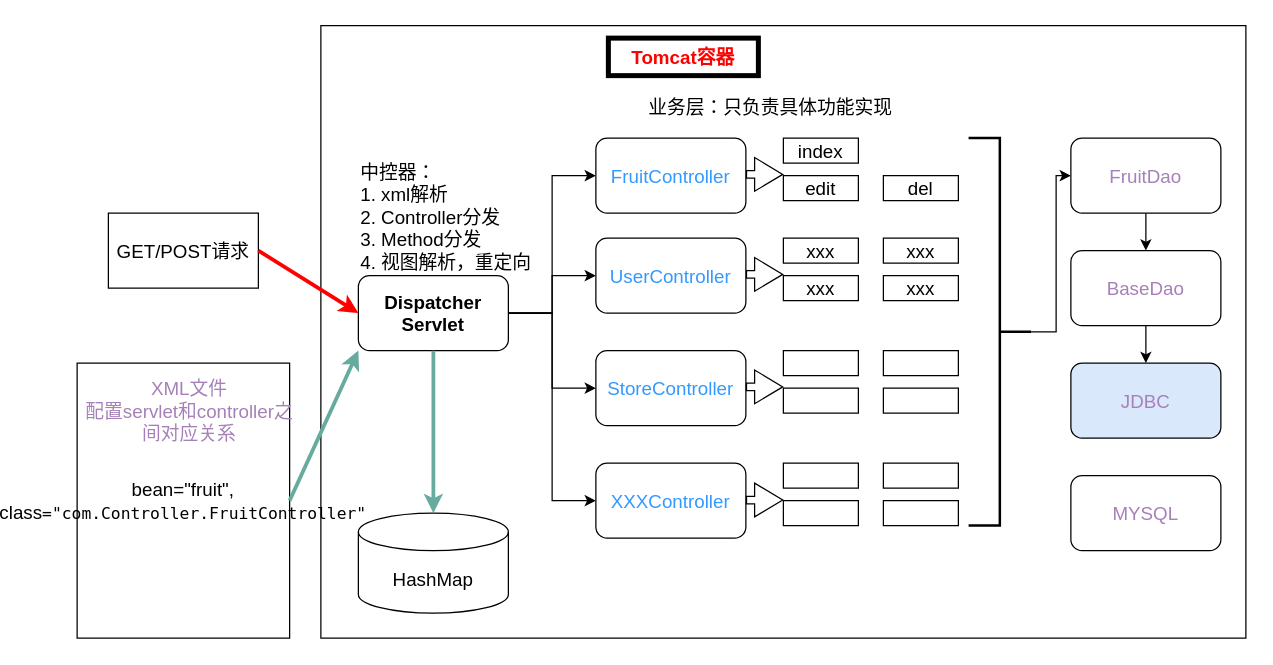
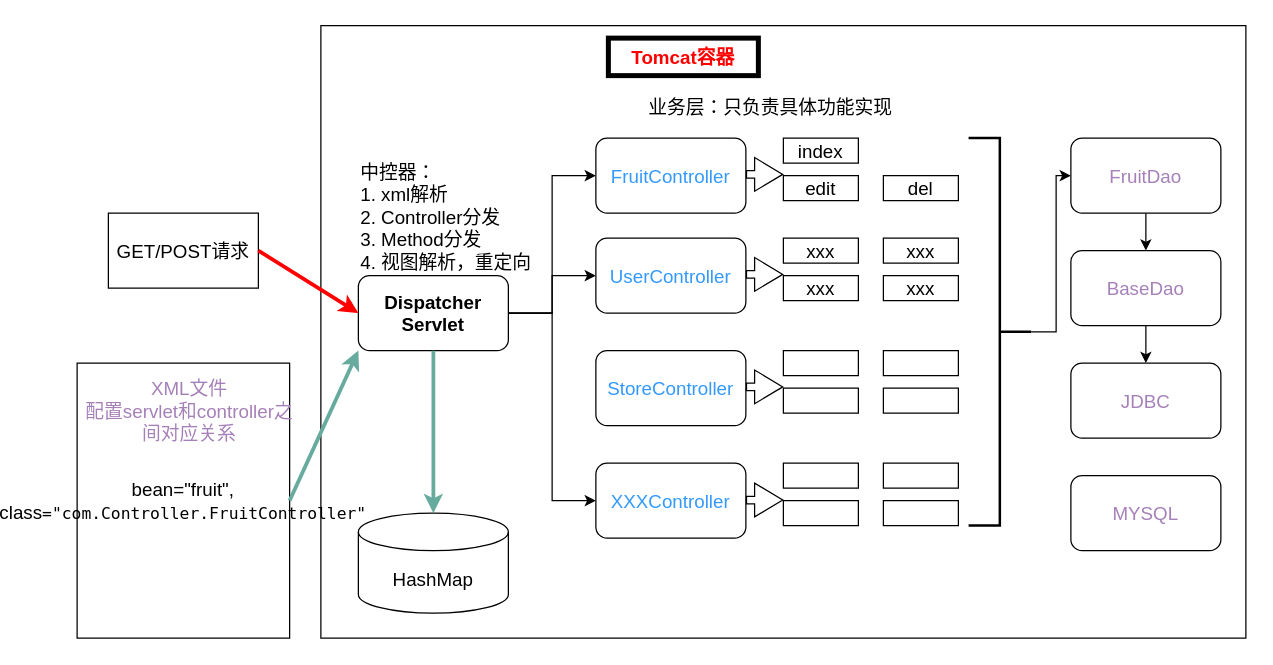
  <mxCell id="0" />
  <mxCell id="1" parent="0" />
  <mxCell id="2" value="" style="rounded=0;whiteSpace=wrap;html=1;" vertex="1" parent="1"><mxGeometry x="215" y="20" width="740" height="490" as="geometry" /></mxCell>
  <mxCell id="3" value="Tomcat容器" style="text;html=1;strokeColor=default;fillColor=none;align=center;verticalAlign=middle;whiteSpace=wrap;rounded=0;fontColor=#FF0000;fontStyle=1;fontSize=15;strokeWidth=4;" vertex="1" parent="1"><mxGeometry x="445" y="30" width="120" height="30" as="geometry" /></mxCell>
  <mxCell id="4" style="edgeStyle=orthogonalEdgeStyle;rounded=0;orthogonalLoop=1;jettySize=auto;html=1;exitX=1;exitY=0.5;exitDx=0;exitDy=0;entryX=0;entryY=0.5;entryDx=0;entryDy=0;fontSize=15;fontColor=#000000;" edge="1" parent="1" source="8" target="10"><mxGeometry relative="1" as="geometry" /></mxCell>
- <mxCell id="5" style="edgeStyle=orthogonalEdgeStyle;rounded=0;orthogonalLoop=1;jettySize=auto;html=1;exitX=1;exitY=0.5;exitDx=0;exitDy=0;entryX=0;entryY=0.5;entryDx=0;entryDy=0;fontSize=15;fontColor=#000000;" edge="1" parent="1" source="8" target="11"><mxGeometry relative="1" as="geometry" /></mxCell>
  <mxCell id="6" style="edgeStyle=orthogonalEdgeStyle;rounded=0;orthogonalLoop=1;jettySize=auto;html=1;exitX=1;exitY=0.5;exitDx=0;exitDy=0;entryX=0;entryY=0.5;entryDx=0;entryDy=0;fontSize=15;fontColor=#000000;" edge="1" parent="1" source="8" target="12"><mxGeometry relative="1" as="geometry" /></mxCell>
  <mxCell id="7" style="edgeStyle=orthogonalEdgeStyle;rounded=0;orthogonalLoop=1;jettySize=auto;html=1;exitX=1;exitY=0.5;exitDx=0;exitDy=0;entryX=0;entryY=0.5;entryDx=0;entryDy=0;fontSize=15;fontColor=#000000;" edge="1" parent="1" source="8" target="9"><mxGeometry relative="1" as="geometry" /></mxCell>
  <mxCell id="8" value="Dispatcher Servlet" style="rounded=1;whiteSpace=wrap;html=1;fontSize=15;fontColor=#000000;fontStyle=1" vertex="1" parent="1"><mxGeometry x="245" y="220" width="120" height="60" as="geometry" /></mxCell>
  <mxCell id="9" value="FruitController" style="rounded=1;whiteSpace=wrap;html=1;fontSize=15;fontColor=#3399FF;" vertex="1" parent="1"><mxGeometry x="435" y="110" width="120" height="60" as="geometry" /></mxCell>
  <mxCell id="10" value="UserController" style="rounded=1;whiteSpace=wrap;html=1;fontSize=15;fontColor=#3399FF;" vertex="1" parent="1"><mxGeometry x="435" y="190" width="120" height="60" as="geometry" /></mxCell>
  <mxCell id="11" value="StoreController" style="rounded=1;whiteSpace=wrap;html=1;fontSize=15;fontColor=#3399FF;" vertex="1" parent="1"><mxGeometry x="435" y="280" width="120" height="60" as="geometry" /></mxCell>
  <mxCell id="12" value="XXXController" style="rounded=1;whiteSpace=wrap;html=1;fontSize=15;fontColor=#3399FF;" vertex="1" parent="1"><mxGeometry x="435" y="370" width="120" height="60" as="geometry" /></mxCell>
  <mxCell id="13" value="中控器：&lt;br&gt;1. xml解析&lt;br&gt;2. Controller分发&lt;br&gt;3. Method分发&lt;br&gt;4. 视图解析，重定向" style="text;html=1;strokeColor=none;fillColor=none;align=left;verticalAlign=middle;whiteSpace=wrap;rounded=0;fontSize=15;fontColor=#000000;horizontal=1;" vertex="1" parent="1"><mxGeometry x="245" y="95" width="140" height="155" as="geometry" /></mxCell>
  <mxCell id="14" value="业务层：只负责具体功能实现" style="text;html=1;strokeColor=none;fillColor=none;align=center;verticalAlign=middle;whiteSpace=wrap;rounded=0;fontSize=15;fontColor=#000000;" vertex="1" parent="1"><mxGeometry x="465" y="70" width="220" height="30" as="geometry" /></mxCell>
  <mxCell id="15" value="index" style="rounded=0;whiteSpace=wrap;html=1;strokeColor=default;strokeWidth=1;fontSize=15;fontColor=#000000;" vertex="1" parent="1"><mxGeometry x="585" y="110" width="60" height="20" as="geometry" /></mxCell>
  <mxCell id="16" value="edit" style="rounded=0;whiteSpace=wrap;html=1;strokeColor=default;strokeWidth=1;fontSize=15;fontColor=#000000;" vertex="1" parent="1"><mxGeometry x="585" y="140" width="60" height="20" as="geometry" /></mxCell>
  <mxCell id="17" value="del" style="rounded=0;whiteSpace=wrap;html=1;strokeColor=default;strokeWidth=1;fontSize=15;fontColor=#000000;" vertex="1" parent="1"><mxGeometry x="665" y="140" width="60" height="20" as="geometry" /></mxCell>
  <mxCell id="18" value="xxx" style="rounded=0;whiteSpace=wrap;html=1;strokeColor=default;strokeWidth=1;fontSize=15;fontColor=#000000;" vertex="1" parent="1"><mxGeometry x="585" y="190" width="60" height="20" as="geometry" /></mxCell>
  <mxCell id="19" value="xxx" style="rounded=0;whiteSpace=wrap;html=1;strokeColor=default;strokeWidth=1;fontSize=15;fontColor=#000000;" vertex="1" parent="1"><mxGeometry x="665" y="190" width="60" height="20" as="geometry" /></mxCell>
  <mxCell id="20" value="xxx" style="rounded=0;whiteSpace=wrap;html=1;strokeColor=default;strokeWidth=1;fontSize=15;fontColor=#000000;" vertex="1" parent="1"><mxGeometry x="585" y="220" width="60" height="20" as="geometry" /></mxCell>
  <mxCell id="21" value="xxx" style="rounded=0;whiteSpace=wrap;html=1;strokeColor=default;strokeWidth=1;fontSize=15;fontColor=#000000;" vertex="1" parent="1"><mxGeometry x="665" y="220" width="60" height="20" as="geometry" /></mxCell>
  <mxCell id="22" value="" style="rounded=0;whiteSpace=wrap;html=1;strokeColor=default;strokeWidth=1;fontSize=15;fontColor=#000000;" vertex="1" parent="1"><mxGeometry x="585" y="280" width="60" height="20" as="geometry" /></mxCell>
  <mxCell id="23" value="" style="rounded=0;whiteSpace=wrap;html=1;strokeColor=default;strokeWidth=1;fontSize=15;fontColor=#000000;" vertex="1" parent="1"><mxGeometry x="665" y="280" width="60" height="20" as="geometry" /></mxCell>
  <mxCell id="24" value="" style="rounded=0;whiteSpace=wrap;html=1;strokeColor=default;strokeWidth=1;fontSize=15;fontColor=#000000;" vertex="1" parent="1"><mxGeometry x="585" y="310" width="60" height="20" as="geometry" /></mxCell>
  <mxCell id="25" value="" style="rounded=0;whiteSpace=wrap;html=1;strokeColor=default;strokeWidth=1;fontSize=15;fontColor=#000000;" vertex="1" parent="1"><mxGeometry x="665" y="310" width="60" height="20" as="geometry" /></mxCell>
  <mxCell id="26" value="" style="rounded=0;whiteSpace=wrap;html=1;strokeColor=default;strokeWidth=1;fontSize=15;fontColor=#000000;" vertex="1" parent="1"><mxGeometry x="585" y="370" width="60" height="20" as="geometry" /></mxCell>
  <mxCell id="27" value="" style="rounded=0;whiteSpace=wrap;html=1;strokeColor=default;strokeWidth=1;fontSize=15;fontColor=#000000;" vertex="1" parent="1"><mxGeometry x="665" y="370" width="60" height="20" as="geometry" /></mxCell>
  <mxCell id="28" value="" style="rounded=0;whiteSpace=wrap;html=1;strokeColor=default;strokeWidth=1;fontSize=15;fontColor=#000000;" vertex="1" parent="1"><mxGeometry x="585" y="400" width="60" height="20" as="geometry" /></mxCell>
  <mxCell id="29" value="" style="rounded=0;whiteSpace=wrap;html=1;strokeColor=default;strokeWidth=1;fontSize=15;fontColor=#000000;" vertex="1" parent="1"><mxGeometry x="665" y="400" width="60" height="20" as="geometry" /></mxCell>
  <mxCell id="30" value="" style="shape=flexArrow;endArrow=classic;html=1;rounded=0;fontSize=15;fontColor=#000000;width=6;endSize=7.17;" edge="1" parent="1"><mxGeometry width="50" height="50" relative="1" as="geometry"><mxPoint x="555" y="139" as="sourcePoint" /><mxPoint x="585" y="139" as="targetPoint" /></mxGeometry></mxCell>
  <mxCell id="31" value="" style="shape=flexArrow;endArrow=classic;html=1;rounded=0;fontSize=15;fontColor=#000000;width=6;endSize=7.17;" edge="1" parent="1"><mxGeometry width="50" height="50" relative="1" as="geometry"><mxPoint x="555" y="219" as="sourcePoint" /><mxPoint x="585" y="219" as="targetPoint" /></mxGeometry></mxCell>
  <mxCell id="32" value="" style="shape=flexArrow;endArrow=classic;html=1;rounded=0;fontSize=15;fontColor=#000000;width=6;endSize=7.17;" edge="1" parent="1"><mxGeometry width="50" height="50" relative="1" as="geometry"><mxPoint x="555" y="309" as="sourcePoint" /><mxPoint x="585" y="309" as="targetPoint" /></mxGeometry></mxCell>
  <mxCell id="33" value="" style="shape=flexArrow;endArrow=classic;html=1;rounded=0;fontSize=15;fontColor=#000000;width=6;endSize=7.17;" edge="1" parent="1"><mxGeometry width="50" height="50" relative="1" as="geometry"><mxPoint x="555" y="399.5" as="sourcePoint" /><mxPoint x="585" y="399.5" as="targetPoint" /></mxGeometry></mxCell>
  <mxCell id="34" style="edgeStyle=orthogonalEdgeStyle;rounded=0;orthogonalLoop=1;jettySize=auto;html=1;exitX=0;exitY=0.5;exitDx=0;exitDy=0;exitPerimeter=0;entryX=0;entryY=0.5;entryDx=0;entryDy=0;fontSize=15;fontColor=#A680B8;" edge="1" parent="1" source="35" target="37"><mxGeometry relative="1" as="geometry" /></mxCell>
  <mxCell id="35" value="" style="strokeWidth=2;html=1;shape=mxgraph.flowchart.annotation_2;align=left;labelPosition=right;pointerEvents=1;strokeColor=default;fontSize=15;fontColor=#000000;rotation=-180;" vertex="1" parent="1"><mxGeometry x="733.17" y="109.98" width="50" height="310" as="geometry" /></mxCell>
  <mxCell id="36" style="edgeStyle=orthogonalEdgeStyle;rounded=0;orthogonalLoop=1;jettySize=auto;html=1;exitX=0.5;exitY=1;exitDx=0;exitDy=0;entryX=0.5;entryY=0;entryDx=0;entryDy=0;fontSize=15;fontColor=#A680B8;" edge="1" parent="1" source="37" target="39"><mxGeometry relative="1" as="geometry" /></mxCell>
  <mxCell id="37" value="FruitDao" style="rounded=1;whiteSpace=wrap;html=1;fontSize=15;fontColor=#A680B8;" vertex="1" parent="1"><mxGeometry x="815" y="110" width="120" height="60" as="geometry" /></mxCell>
  <mxCell id="38" style="edgeStyle=orthogonalEdgeStyle;rounded=0;orthogonalLoop=1;jettySize=auto;html=1;exitX=0.5;exitY=1;exitDx=0;exitDy=0;entryX=0.5;entryY=0;entryDx=0;entryDy=0;fontSize=15;fontColor=#A680B8;" edge="1" parent="1" source="39" target="40"><mxGeometry relative="1" as="geometry" /></mxCell>
  <mxCell id="39" value="BaseDao" style="rounded=1;whiteSpace=wrap;html=1;fontSize=15;fontColor=#A680B8;" vertex="1" parent="1"><mxGeometry x="815" y="200" width="120" height="60" as="geometry" /></mxCell>
- <mxCell id="40" value="JDBC" style="rounded=1;whiteSpace=wrap;html=1;fontSize=15;fontColor=#A680B8;fillColor=#dae8fc;" vertex="1" parent="1"><mxGeometry x="815" y="290" width="120" height="60" as="geometry" /></mxCell>
+ <mxCell id="40" value="JDBC" style="rounded=1;whiteSpace=wrap;html=1;fontSize=15;fontColor=#A680B8;" vertex="1" parent="1"><mxGeometry x="815" y="290" width="120" height="60" as="geometry" /></mxCell>
  <mxCell id="41" value="MYSQL" style="rounded=1;whiteSpace=wrap;html=1;fontSize=15;fontColor=#A680B8;" vertex="1" parent="1"><mxGeometry x="815" y="380" width="120" height="60" as="geometry" /></mxCell>
  <mxCell id="42" value="&lt;font color=&quot;#000000&quot;&gt;bean=&quot;fruit&quot;,&lt;br&gt;class&lt;span style=&quot;font-family: &amp;quot;JetBrains Mono&amp;quot;, monospace; font-size: 9.8pt;&quot;&gt;=&quot;com.Controller.FruitController&quot;&lt;/span&gt;&lt;/font&gt;" style="rounded=0;whiteSpace=wrap;html=1;strokeColor=default;strokeWidth=1;fontSize=15;fontColor=#A680B8;" vertex="1" parent="1"><mxGeometry x="20" y="290" width="170" height="220" as="geometry" /></mxCell>
  <mxCell id="43" value="XML文件&lt;br&gt;配置servlet和controller之间对应关系" style="text;html=1;strokeColor=none;fillColor=none;align=center;verticalAlign=middle;whiteSpace=wrap;rounded=0;fontSize=15;fontColor=#A680B8;" vertex="1" parent="1"><mxGeometry x="25" y="300" width="170" height="55" as="geometry" /></mxCell>
  <mxCell id="44" value="HashMap" style="shape=cylinder3;whiteSpace=wrap;html=1;boundedLbl=1;backgroundOutline=1;size=15;strokeColor=default;strokeWidth=1;fontSize=15;fontColor=#000000;" vertex="1" parent="1"><mxGeometry x="245" y="410" width="120" height="80" as="geometry" /></mxCell>
  <mxCell id="45" value="" style="endArrow=classic;html=1;rounded=0;fontSize=15;fontColor=#000000;exitX=1;exitY=0.5;exitDx=0;exitDy=0;entryX=0;entryY=1;entryDx=0;entryDy=0;strokeWidth=3;strokeColor=#67AB9F;" edge="1" parent="1" source="42" target="8"><mxGeometry width="50" height="50" relative="1" as="geometry"><mxPoint x="195" y="400" as="sourcePoint" /><mxPoint x="245" y="350" as="targetPoint" /></mxGeometry></mxCell>
  <mxCell id="46" value="" style="endArrow=classic;html=1;rounded=0;fontSize=15;fontColor=#000000;strokeWidth=3;strokeColor=#67AB9F;" edge="1" parent="1" target="44"><mxGeometry width="50" height="50" relative="1" as="geometry"><mxPoint x="305" y="280" as="sourcePoint" /><mxPoint x="254" y="273" as="targetPoint" /></mxGeometry></mxCell>
  <mxCell id="47" value="GET/POST请求" style="rounded=0;whiteSpace=wrap;html=1;strokeColor=default;strokeWidth=1;fontSize=15;fontColor=#000000;" vertex="1" parent="1"><mxGeometry x="45" y="170" width="120" height="60" as="geometry" /></mxCell>
  <mxCell id="48" value="" style="endArrow=classic;html=1;rounded=0;strokeColor=#FF0000;strokeWidth=3;fontSize=15;fontColor=#000000;exitX=1;exitY=0.5;exitDx=0;exitDy=0;entryX=0;entryY=1;entryDx=0;entryDy=0;" edge="1" parent="1" source="47" target="13"><mxGeometry width="50" height="50" relative="1" as="geometry"><mxPoint x="165" y="150" as="sourcePoint" /><mxPoint x="215" y="100" as="targetPoint" /></mxGeometry></mxCell>
